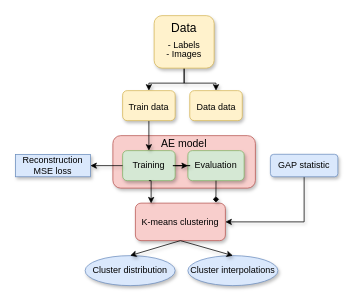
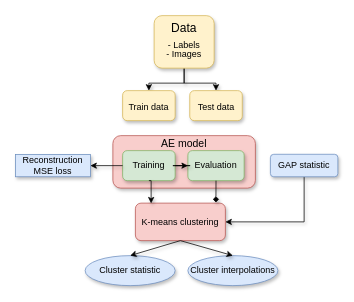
  <mxCell id="0" style=";html=1;" />
  <mxCell id="1" style=";html=1;" parent="0" />
  <mxCell id="2" value="" style="group;shadow=1;" vertex="1" connectable="0" parent="1"><mxGeometry x="150" y="190" width="190" height="70" as="geometry" /></mxCell>
  <mxCell id="3" value="&lt;font style=&quot;font-size: 14px&quot;&gt;AE model&lt;br&gt;&lt;br&gt;&lt;br&gt;&lt;br&gt;&lt;/font&gt;" style="rounded=1;whiteSpace=wrap;html=1;labelPosition=center;verticalLabelPosition=middle;align=center;verticalAlign=middle;fillColor=#f8cecc;strokeColor=#b85450;shadow=1;" vertex="1" parent="2"><mxGeometry y="-10" width="190" height="70" as="geometry" /></mxCell>
  <mxCell id="4" value="Evaluation" style="rounded=1;whiteSpace=wrap;html=1;shadow=1;fillColor=#d5e8d4;strokeColor=#82b366;" vertex="1" parent="2"><mxGeometry x="100" y="10" width="75" height="40" as="geometry" /></mxCell>
  <mxCell id="5" value="Training" style="rounded=1;whiteSpace=wrap;html=1;shadow=1;fillColor=#d5e8d4;strokeColor=#82b366;" vertex="1" parent="2"><mxGeometry x="13" y="10" width="70" height="40" as="geometry" /></mxCell>
  <mxCell id="6" style="edgeStyle=orthogonalEdgeStyle;rounded=0;orthogonalLoop=1;jettySize=auto;html=1;exitX=1;exitY=0.5;exitDx=0;exitDy=0;fontSize=12;shadow=1;" edge="1" parent="2" source="5" target="4"><mxGeometry relative="1" as="geometry" /></mxCell>
  <mxCell id="7" style="edgeStyle=orthogonalEdgeStyle;rounded=0;orthogonalLoop=1;jettySize=auto;html=1;exitX=0.5;exitY=1;exitDx=0;exitDy=0;entryX=0.5;entryY=0;entryDx=0;entryDy=0;fontSize=12;shadow=1;" edge="1" parent="1" source="9" target="11"><mxGeometry relative="1" as="geometry" /></mxCell>
  <mxCell id="8" style="edgeStyle=orthogonalEdgeStyle;rounded=0;orthogonalLoop=1;jettySize=auto;html=1;exitX=0.5;exitY=1;exitDx=0;exitDy=0;entryX=0.5;entryY=0;entryDx=0;entryDy=0;fontSize=12;shadow=1;" edge="1" parent="1" source="9" target="12"><mxGeometry relative="1" as="geometry" /></mxCell>
  <mxCell id="9" value="&lt;p style=&quot;line-height: 1.3&quot;&gt;&lt;font style=&quot;font-size: 16px&quot;&gt;Data&lt;/font&gt;&lt;/p&gt;&lt;p style=&quot;line-height: 0&quot;&gt;- Labels&lt;br&gt;&lt;/p&gt;&lt;p style=&quot;line-height: 0&quot;&gt;- Images&lt;/p&gt;&lt;p style=&quot;line-height: 0&quot;&gt;&lt;br&gt;&lt;/p&gt;" style="rounded=1;whiteSpace=wrap;html=1;labelPosition=center;verticalLabelPosition=middle;align=center;verticalAlign=middle;shadow=1;fillColor=#fff2cc;strokeColor=#d6b656;" vertex="1" parent="1"><mxGeometry x="205" y="20" width="80" height="70" as="geometry" /></mxCell>
- <mxCell id="10" style="edgeStyle=orthogonalEdgeStyle;rounded=0;orthogonalLoop=1;jettySize=auto;html=1;entryX=0.5;entryY=0;entryDx=0;entryDy=0;fontSize=12;shadow=1;" edge="1" parent="1" source="11" target="5"><mxGeometry relative="1" as="geometry" /></mxCell>
  <mxCell id="11" value="&lt;font style=&quot;font-size: 12px&quot;&gt;Train data&lt;/font&gt;" style="rounded=1;whiteSpace=wrap;html=1;fontSize=16;shadow=1;fillColor=#fff2cc;strokeColor=#d6b656;" vertex="1" parent="1"><mxGeometry x="163" y="120" width="70" height="40" as="geometry" /></mxCell>
- <mxCell id="12" value="&lt;font style=&quot;font-size: 12px&quot;&gt;Data data&lt;/font&gt;" style="rounded=1;whiteSpace=wrap;html=1;fontSize=16;shadow=1;fillColor=#fff2cc;strokeColor=#d6b656;" vertex="1" parent="1"><mxGeometry x="252.5" y="120" width="70" height="40" as="geometry" /></mxCell>
+ <mxCell id="12" value="&lt;font style=&quot;font-size: 12px&quot;&gt;Test data&lt;/font&gt;" style="rounded=1;whiteSpace=wrap;html=1;fontSize=16;shadow=1;fillColor=#fff2cc;strokeColor=#d6b656;" vertex="1" parent="1"><mxGeometry x="252.5" y="120" width="70" height="40" as="geometry" /></mxCell>
  <mxCell id="13" style="edgeStyle=orthogonalEdgeStyle;rounded=0;orthogonalLoop=1;jettySize=auto;html=1;exitX=0;exitY=0.5;exitDx=0;exitDy=0;fontSize=12;shadow=1;" edge="1" parent="1" source="5" target="14"><mxGeometry relative="1" as="geometry"><mxPoint x="120" y="220.238" as="targetPoint" /></mxGeometry></mxCell>
  <mxCell id="14" value="Reconstruction MSE loss" style="rounded=0;whiteSpace=wrap;html=1;fontSize=12;fillColor=#dae8fc;strokeColor=#6c8ebf;shadow=1;" vertex="1" parent="1"><mxGeometry x="20" y="205.12" width="100" height="29.76" as="geometry" /></mxCell>
  <mxCell id="15" style="edgeStyle=orthogonalEdgeStyle;rounded=0;orthogonalLoop=1;jettySize=auto;html=1;exitX=0.5;exitY=1;exitDx=0;exitDy=0;entryX=1;entryY=0.5;entryDx=0;entryDy=0;fontSize=12;shadow=1;" edge="1" parent="1" source="16" target="17"><mxGeometry relative="1" as="geometry" /></mxCell>
  <mxCell id="16" value="GAP statistic" style="rounded=1;whiteSpace=wrap;html=1;fontSize=12;shadow=1;fillColor=#dae8fc;strokeColor=#6c8ebf;" vertex="1" parent="1"><mxGeometry x="360" y="204.88" width="90" height="30" as="geometry" /></mxCell>
  <mxCell id="17" value="K-means clustering" style="rounded=1;whiteSpace=wrap;html=1;fontSize=12;fillColor=#f8cecc;strokeColor=#b85450;shadow=1;" vertex="1" parent="1"><mxGeometry x="180" y="270" width="120" height="50" as="geometry" /></mxCell>
  <mxCell id="18" style="edgeStyle=orthogonalEdgeStyle;rounded=0;orthogonalLoop=1;jettySize=auto;html=1;exitX=0.5;exitY=1;exitDx=0;exitDy=0;entryX=0.895;entryY=-0.017;entryDx=0;entryDy=0;entryPerimeter=0;fontSize=12;shadow=1;endArrow=diamond;" edge="1" parent="1" source="4" target="17"><mxGeometry relative="1" as="geometry" /></mxCell>
  <mxCell id="19" style="edgeStyle=orthogonalEdgeStyle;rounded=0;orthogonalLoop=1;jettySize=auto;html=1;exitX=0.5;exitY=1;exitDx=0;exitDy=0;entryX=0.175;entryY=0.008;entryDx=0;entryDy=0;entryPerimeter=0;fontSize=12;shadow=1;" edge="1" parent="1" source="5" target="17"><mxGeometry relative="1" as="geometry" /></mxCell>
- <mxCell id="20" value="Cluster distribution" style="ellipse;whiteSpace=wrap;html=1;fontSize=12;fillColor=#dae8fc;strokeColor=#6c8ebf;shadow=1;" vertex="1" parent="1"><mxGeometry x="113" y="340" width="120" height="40" as="geometry" /></mxCell>
+ <mxCell id="20" value="Cluster statistic" style="ellipse;whiteSpace=wrap;html=1;fontSize=12;fillColor=#dae8fc;strokeColor=#6c8ebf;shadow=1;" vertex="1" parent="1"><mxGeometry x="113" y="340" width="120" height="40" as="geometry" /></mxCell>
  <mxCell id="21" value="Cluster interpolations" style="ellipse;whiteSpace=wrap;html=1;fontSize=12;fillColor=#dae8fc;strokeColor=#6c8ebf;shadow=1;" vertex="1" parent="1"><mxGeometry x="250" y="340" width="120" height="40" as="geometry" /></mxCell>
  <mxCell id="22" value="" style="endArrow=classic;html=1;rounded=0;fontSize=12;exitX=0.5;exitY=1;exitDx=0;exitDy=0;entryX=0.5;entryY=0;entryDx=0;entryDy=0;shadow=1;" edge="1" parent="1" source="17" target="21"><mxGeometry width="50" height="50" relative="1" as="geometry"><mxPoint x="300" y="350" as="sourcePoint" /><mxPoint x="350" y="300" as="targetPoint" /></mxGeometry></mxCell>
  <mxCell id="23" value="" style="endArrow=classic;html=1;rounded=0;fontSize=12;entryX=0.5;entryY=0;entryDx=0;entryDy=0;shadow=1;" edge="1" parent="1" target="20"><mxGeometry width="50" height="50" relative="1" as="geometry"><mxPoint x="240" y="320" as="sourcePoint" /><mxPoint x="350" y="300" as="targetPoint" /></mxGeometry></mxCell>
